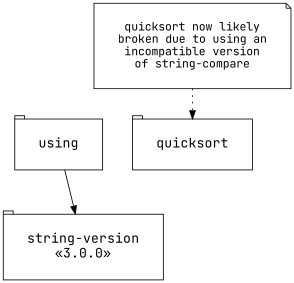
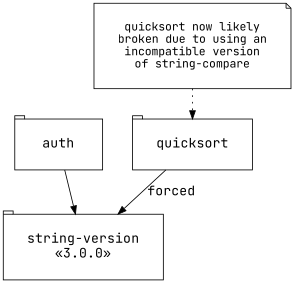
  digraph {
    fontname="JetBrains Mono"
    nodesep=0.5
    rankdir=TB
    node [fontname="JetBrains Mono" fontsize=16 margin="0.4,0.3" shape=tab]
    edge [fontname="JetBrains Mono" fontsize=16]
    n1 [label="string-version\n«3.0.0»"]
-   auth [label=using]
+   auth
    quicksort
    n4 [fontsize=14 label="quicksort now likely\nbroken due to using an\nincompatible version\nof string-compare" shape=note]
    auth -> n1
+   quicksort -> n1 [label=forced]
    n4 -> quicksort [style=dotted]
  }
